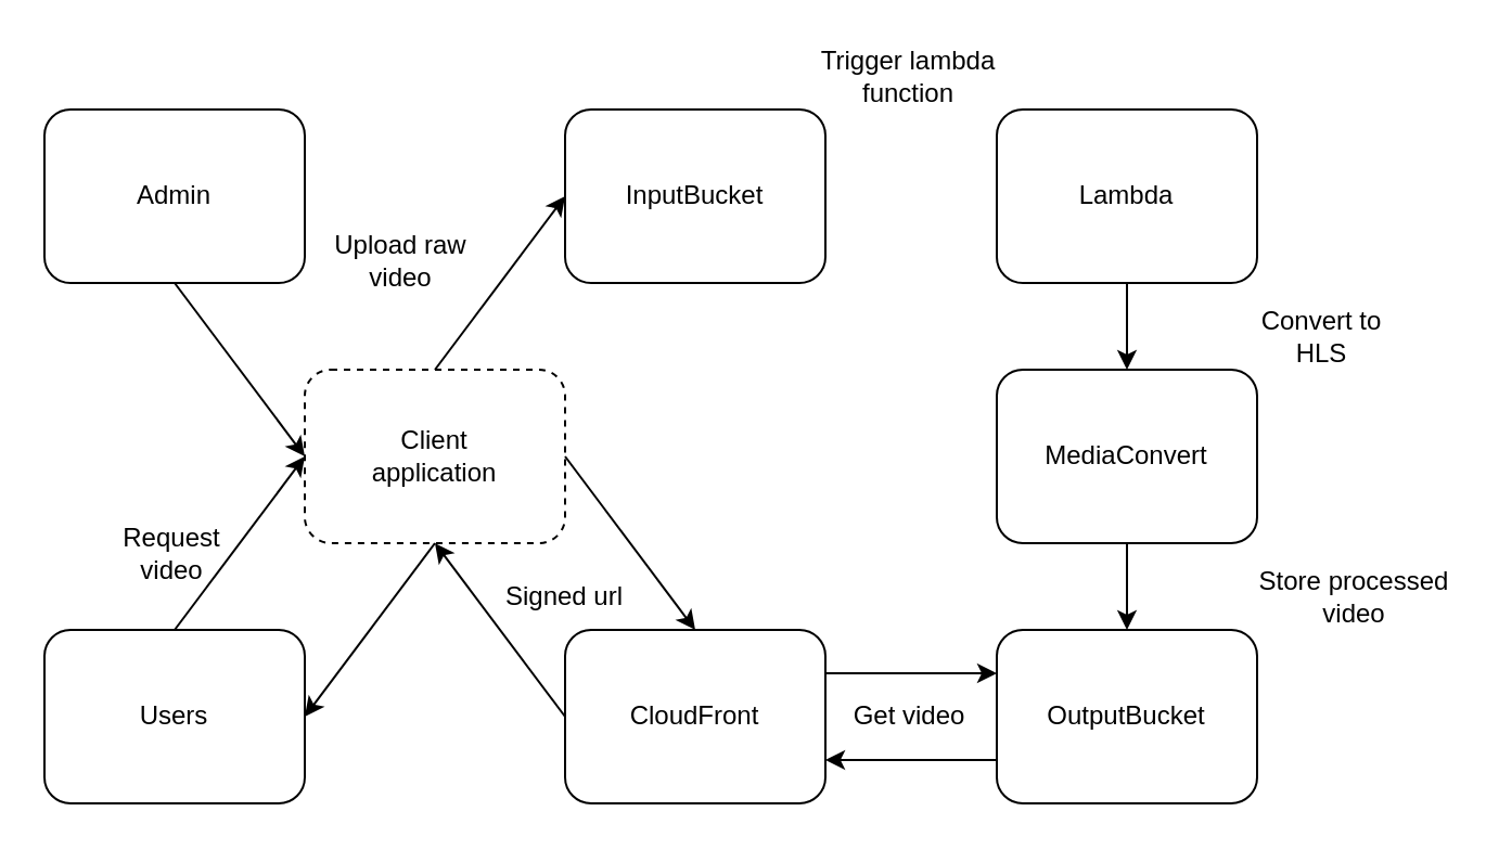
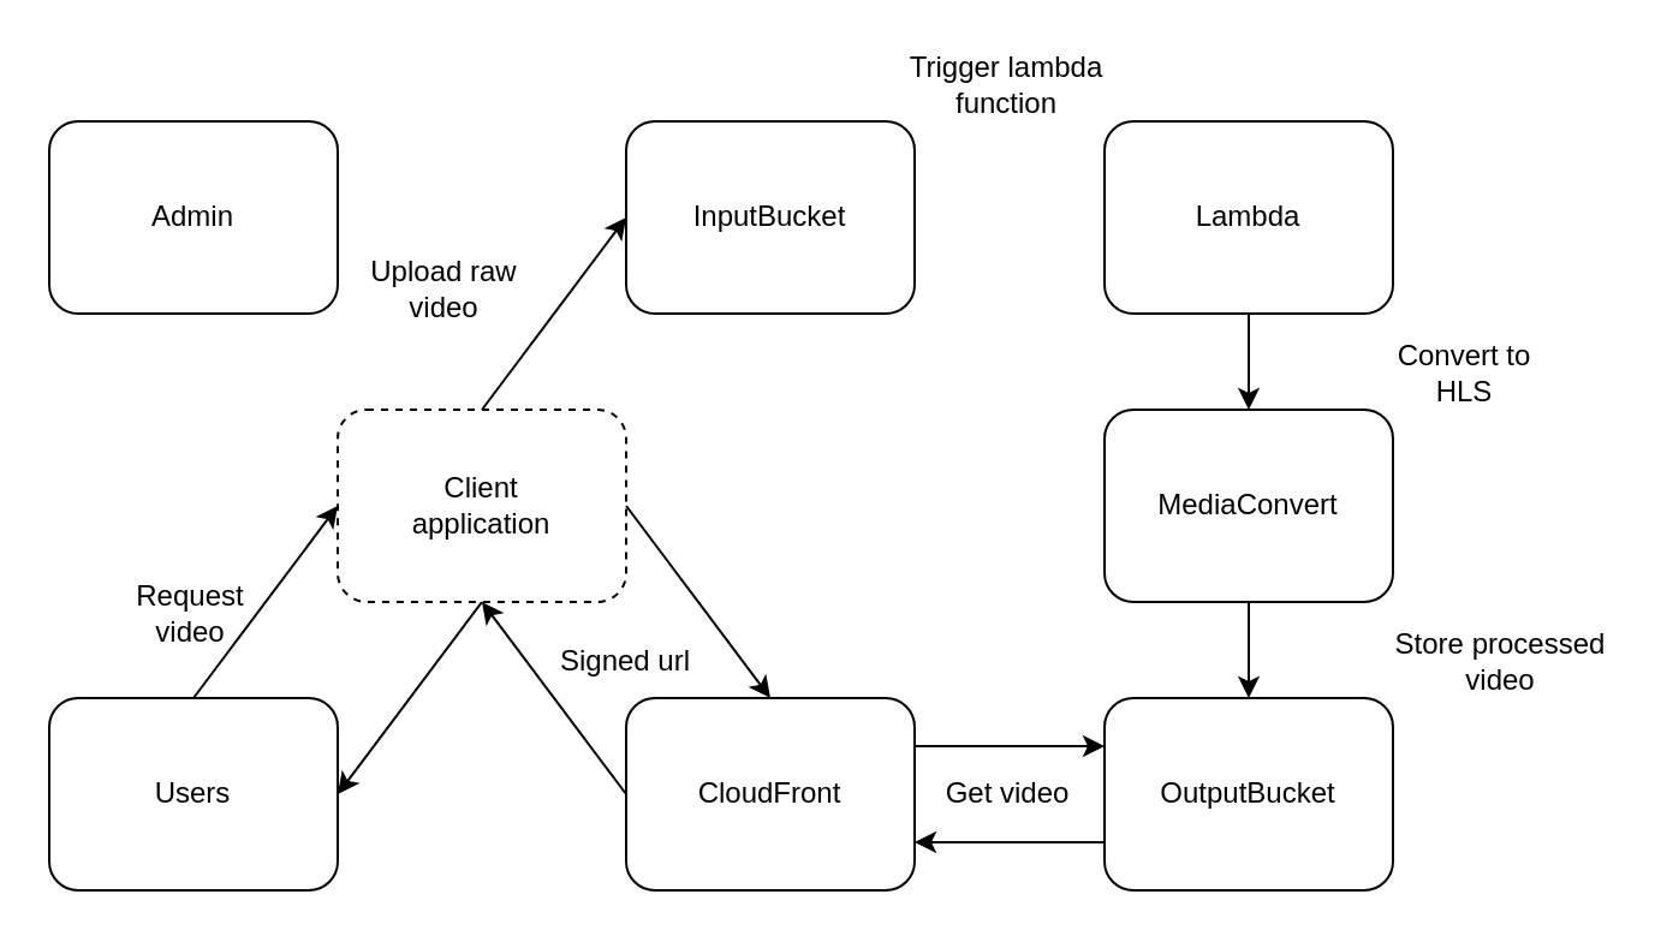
  <mxCell id="0" />
  <mxCell id="1" parent="0" />
  <mxCell id="2" value="InputBucket" style="rounded=1;whiteSpace=wrap;html=1;" parent="1" vertex="1"><mxGeometry x="260" y="50" width="120" height="80" as="geometry" /></mxCell>
  <mxCell id="3" value="Lambda" style="rounded=1;whiteSpace=wrap;html=1;" parent="1" vertex="1"><mxGeometry x="459" y="50" width="120" height="80" as="geometry" /></mxCell>
  <mxCell id="4" value="MediaConvert" style="rounded=1;whiteSpace=wrap;html=1;" parent="1" vertex="1"><mxGeometry x="459" y="170" width="120" height="80" as="geometry" /></mxCell>
  <mxCell id="5" value="OutputBucket" style="rounded=1;whiteSpace=wrap;html=1;" parent="1" vertex="1"><mxGeometry x="459" y="290" width="120" height="80" as="geometry" /></mxCell>
  <mxCell id="6" value="CloudFront" style="rounded=1;whiteSpace=wrap;html=1;" parent="1" vertex="1"><mxGeometry x="260" y="290" width="120" height="80" as="geometry" /></mxCell>
  <mxCell id="7" value="&lt;div&gt;Client&lt;br&gt;&lt;/div&gt;application" style="rounded=1;whiteSpace=wrap;html=1;dashed=1;" parent="1" vertex="1"><mxGeometry x="140" y="170" width="120" height="80" as="geometry" /></mxCell>
  <mxCell id="8" value="Users" style="rounded=1;whiteSpace=wrap;html=1;" parent="1" vertex="1"><mxGeometry x="20" y="290" width="120" height="80" as="geometry" /></mxCell>
  <mxCell id="9" value="Admin" style="rounded=1;whiteSpace=wrap;html=1;" parent="1" vertex="1"><mxGeometry x="20" y="50" width="120" height="80" as="geometry" /></mxCell>
- <mxCell id="10" value="" style="endArrow=classic;html=1;rounded=0;exitX=0.5;exitY=1;exitDx=0;exitDy=0;entryX=0;entryY=0.5;entryDx=0;entryDy=0;" parent="1" source="9" target="7" edge="1"><mxGeometry width="50" height="50" relative="1" as="geometry"><mxPoint x="259" y="290" as="sourcePoint" /><mxPoint x="309" y="240" as="targetPoint" /></mxGeometry></mxCell>
  <mxCell id="11" value="" style="endArrow=classic;html=1;rounded=0;entryX=0;entryY=0.5;entryDx=0;entryDy=0;exitX=0.5;exitY=0;exitDx=0;exitDy=0;" parent="1" source="8" target="7" edge="1"><mxGeometry width="50" height="50" relative="1" as="geometry"><mxPoint x="259" y="290" as="sourcePoint" /><mxPoint x="309" y="240" as="targetPoint" /></mxGeometry></mxCell>
  <mxCell id="12" value="" style="endArrow=classic;html=1;rounded=0;exitX=0.5;exitY=0;exitDx=0;exitDy=0;entryX=0;entryY=0.5;entryDx=0;entryDy=0;" parent="1" source="7" target="2" edge="1"><mxGeometry width="50" height="50" relative="1" as="geometry"><mxPoint x="259" y="290" as="sourcePoint" /><mxPoint x="309" y="240" as="targetPoint" /></mxGeometry></mxCell>
  <mxCell id="13" value="" style="endArrow=classic;html=1;rounded=0;exitX=0.5;exitY=1;exitDx=0;exitDy=0;entryX=0.5;entryY=0;entryDx=0;entryDy=0;" parent="1" source="3" target="4" edge="1"><mxGeometry width="50" height="50" relative="1" as="geometry"><mxPoint x="259" y="290" as="sourcePoint" /><mxPoint x="309" y="240" as="targetPoint" /></mxGeometry></mxCell>
  <mxCell id="14" value="" style="endArrow=classic;html=1;rounded=0;exitX=0.5;exitY=1;exitDx=0;exitDy=0;entryX=0.5;entryY=0;entryDx=0;entryDy=0;" parent="1" source="4" target="5" edge="1"><mxGeometry width="50" height="50" relative="1" as="geometry"><mxPoint x="259" y="290" as="sourcePoint" /><mxPoint x="309" y="240" as="targetPoint" /></mxGeometry></mxCell>
  <mxCell id="15" value="" style="endArrow=classic;html=1;rounded=0;exitX=0;exitY=0.75;exitDx=0;exitDy=0;entryX=1;entryY=0.75;entryDx=0;entryDy=0;" parent="1" source="5" target="6" edge="1"><mxGeometry width="50" height="50" relative="1" as="geometry"><mxPoint x="259" y="290" as="sourcePoint" /><mxPoint x="309" y="240" as="targetPoint" /></mxGeometry></mxCell>
  <mxCell id="16" value="" style="endArrow=classic;html=1;rounded=0;exitX=0;exitY=0.5;exitDx=0;exitDy=0;entryX=0.5;entryY=1;entryDx=0;entryDy=0;" parent="1" source="6" target="7" edge="1"><mxGeometry width="50" height="50" relative="1" as="geometry"><mxPoint x="259" y="290" as="sourcePoint" /><mxPoint x="309" y="240" as="targetPoint" /></mxGeometry></mxCell>
  <mxCell id="17" value="" style="endArrow=classic;html=1;rounded=0;exitX=0.5;exitY=1;exitDx=0;exitDy=0;entryX=1;entryY=0.5;entryDx=0;entryDy=0;" parent="1" source="7" target="8" edge="1"><mxGeometry width="50" height="50" relative="1" as="geometry"><mxPoint x="259" y="290" as="sourcePoint" /><mxPoint x="309" y="240" as="targetPoint" /></mxGeometry></mxCell>
  <mxCell id="18" value="Upload raw video" style="text;html=1;strokeColor=none;fillColor=none;align=center;verticalAlign=middle;whiteSpace=wrap;rounded=0;" parent="1" vertex="1"><mxGeometry x="149" y="110" width="71" height="20" as="geometry" /></mxCell>
  <mxCell id="19" value="" style="endArrow=classic;html=1;rounded=0;exitX=1;exitY=0.5;exitDx=0;exitDy=0;entryX=0.5;entryY=0;entryDx=0;entryDy=0;" parent="1" source="7" target="6" edge="1"><mxGeometry width="50" height="50" relative="1" as="geometry"><mxPoint x="259" y="290" as="sourcePoint" /><mxPoint x="309" y="240" as="targetPoint" /></mxGeometry></mxCell>
  <mxCell id="20" value="" style="endArrow=classic;html=1;rounded=0;exitX=1;exitY=0.25;exitDx=0;exitDy=0;entryX=0;entryY=0.25;entryDx=0;entryDy=0;" parent="1" source="6" target="5" edge="1"><mxGeometry width="50" height="50" relative="1" as="geometry"><mxPoint x="259" y="290" as="sourcePoint" /><mxPoint x="309" y="240" as="targetPoint" /></mxGeometry></mxCell>
  <mxCell id="21" value="Trigger lambda function" style="text;html=1;strokeColor=none;fillColor=none;align=center;verticalAlign=middle;whiteSpace=wrap;rounded=0;" parent="1" vertex="1"><mxGeometry x="369" y="20" width="99" height="30" as="geometry" /></mxCell>
  <mxCell id="22" value="Convert to HLS" style="text;html=1;strokeColor=none;fillColor=none;align=center;verticalAlign=middle;whiteSpace=wrap;rounded=0;" parent="1" vertex="1"><mxGeometry x="579" y="140" width="60" height="30" as="geometry" /></mxCell>
  <mxCell id="23" value="Store processed video" style="text;html=1;strokeColor=none;fillColor=none;align=center;verticalAlign=middle;whiteSpace=wrap;rounded=0;" parent="1" vertex="1"><mxGeometry x="579" y="260" width="90" height="30" as="geometry" /></mxCell>
  <mxCell id="24" value="Get video" style="text;html=1;strokeColor=none;fillColor=none;align=center;verticalAlign=middle;whiteSpace=wrap;rounded=0;" parent="1" vertex="1"><mxGeometry x="388.5" y="315" width="60" height="30" as="geometry" /></mxCell>
  <mxCell id="25" value="&lt;div&gt;Signed url&lt;/div&gt;" style="text;html=1;strokeColor=none;fillColor=none;align=center;verticalAlign=middle;whiteSpace=wrap;rounded=0;" parent="1" vertex="1"><mxGeometry x="220" y="260" width="80" height="30" as="geometry" /></mxCell>
  <mxCell id="26" value="&lt;div&gt;Request video&lt;/div&gt;" style="text;html=1;strokeColor=none;fillColor=none;align=center;verticalAlign=middle;whiteSpace=wrap;rounded=0;" parent="1" vertex="1"><mxGeometry x="49" y="240" width="60" height="30" as="geometry" /></mxCell>
